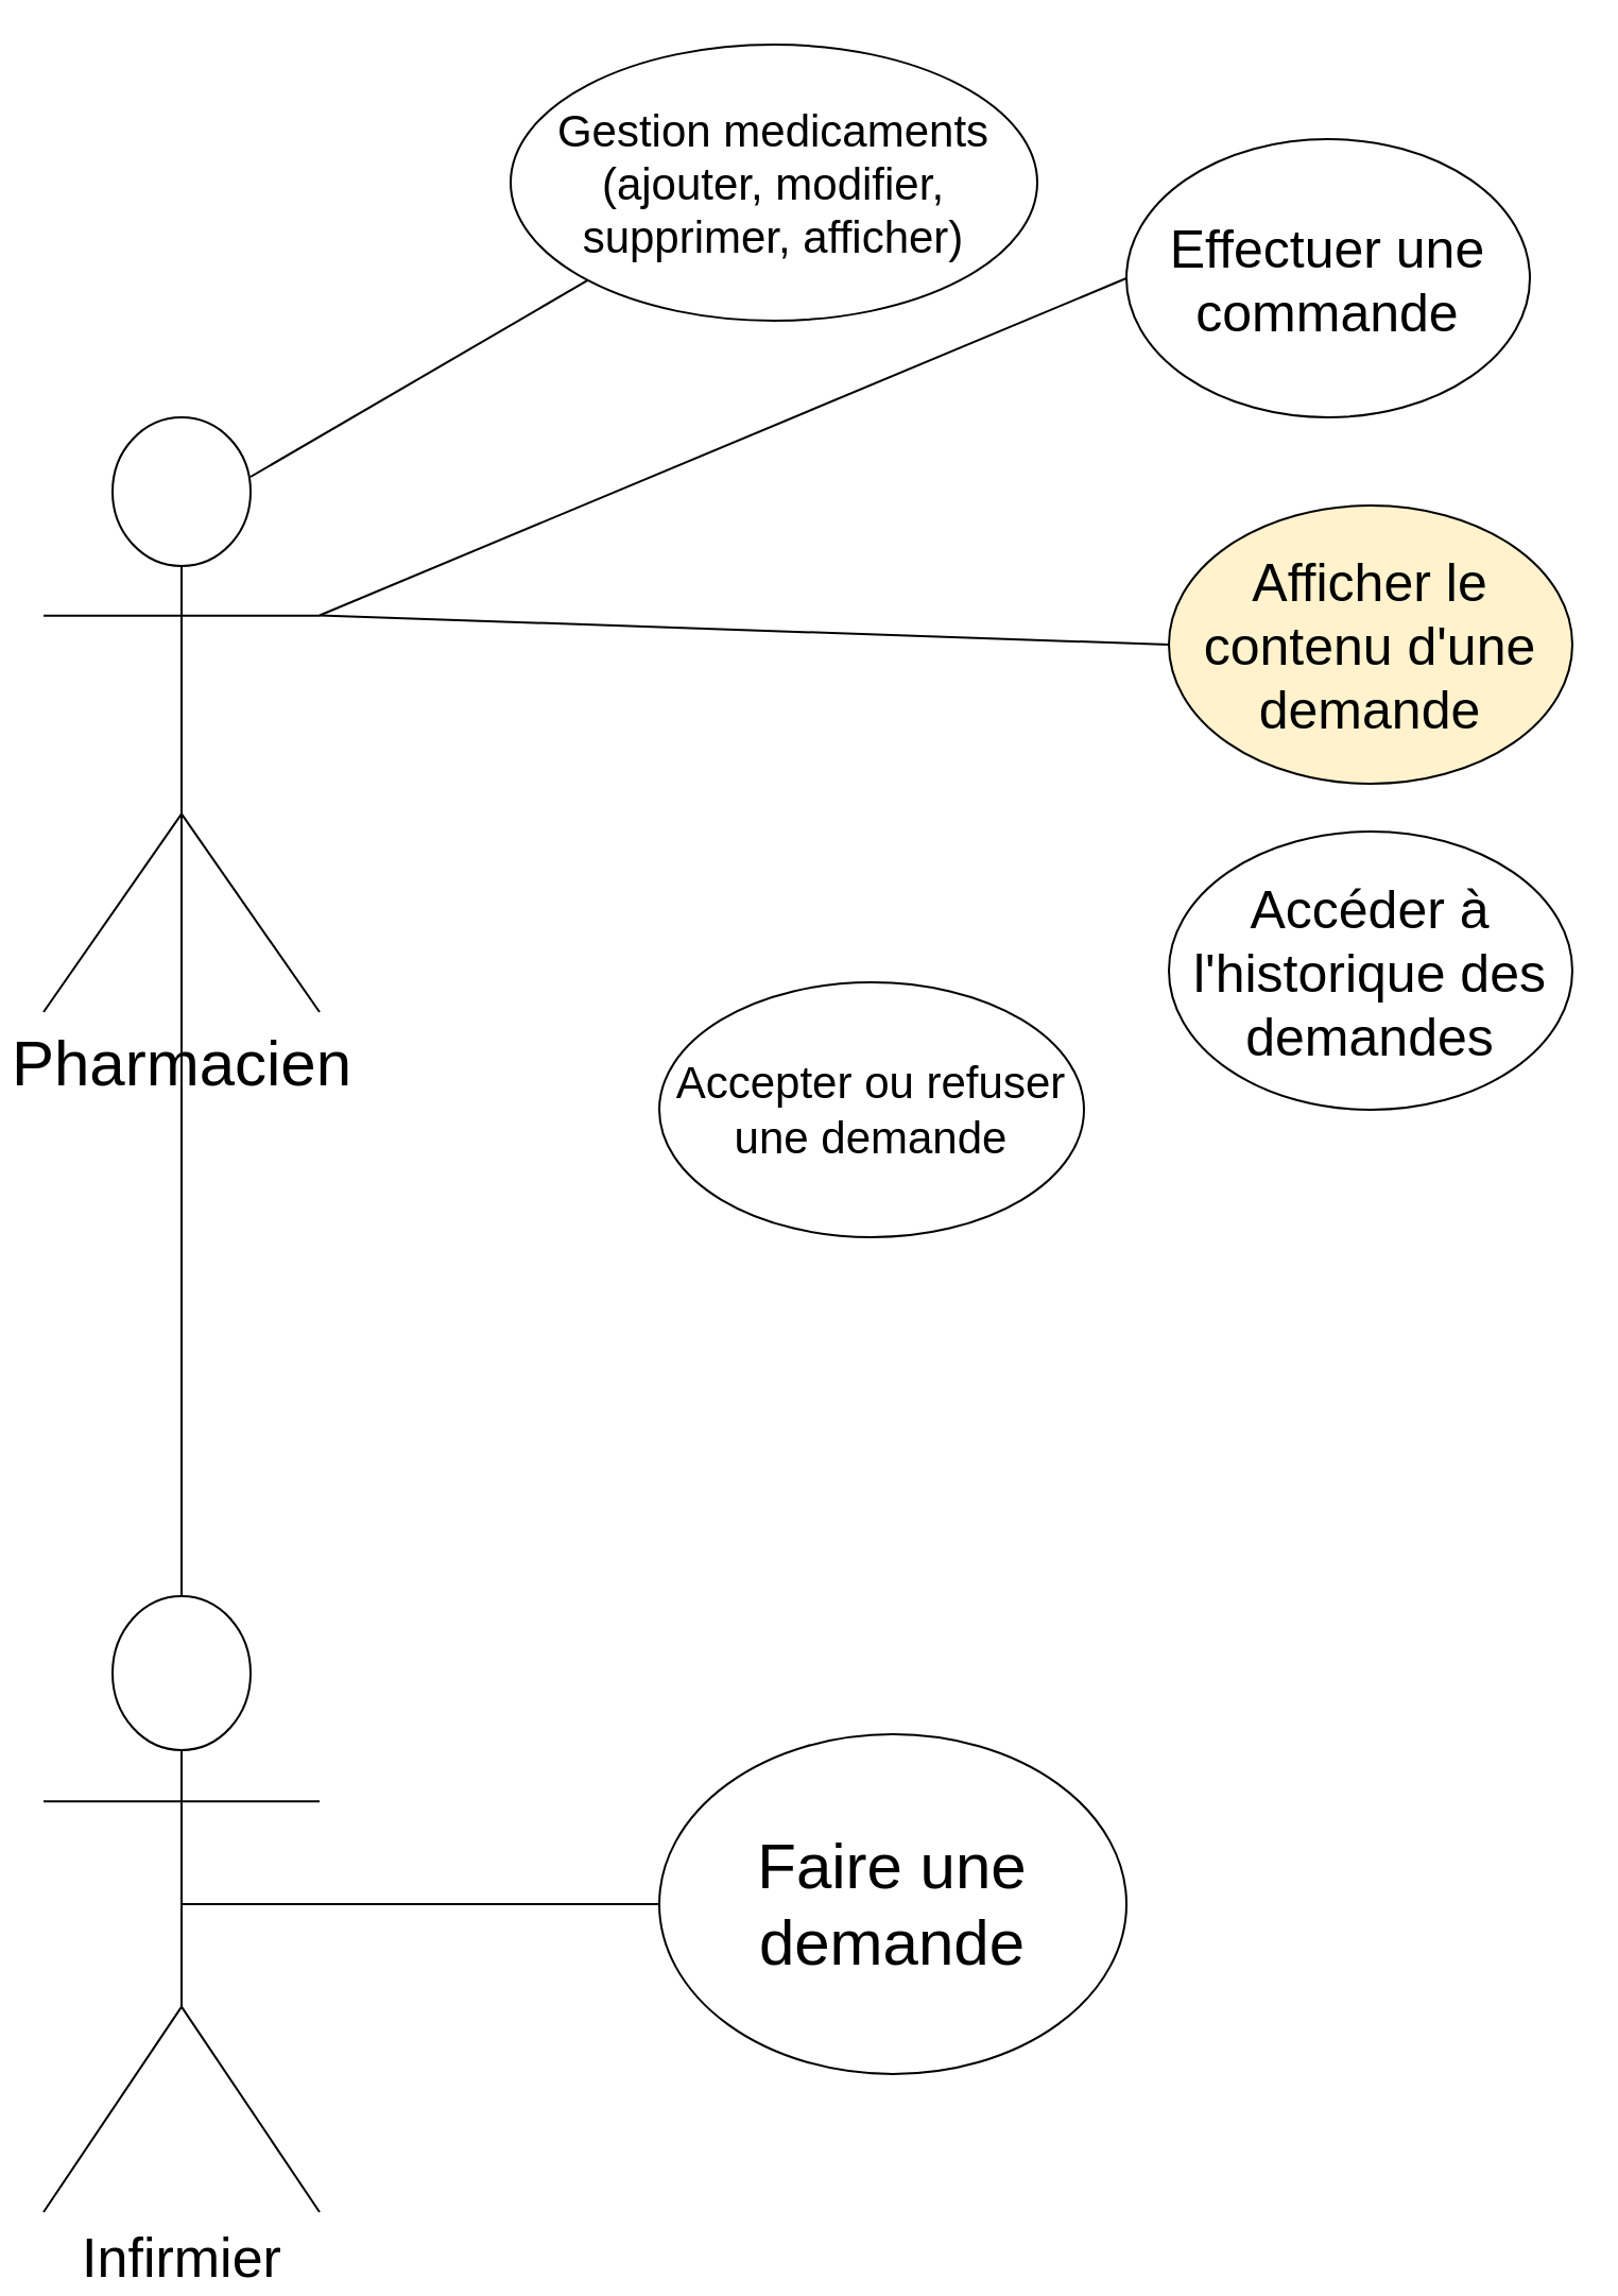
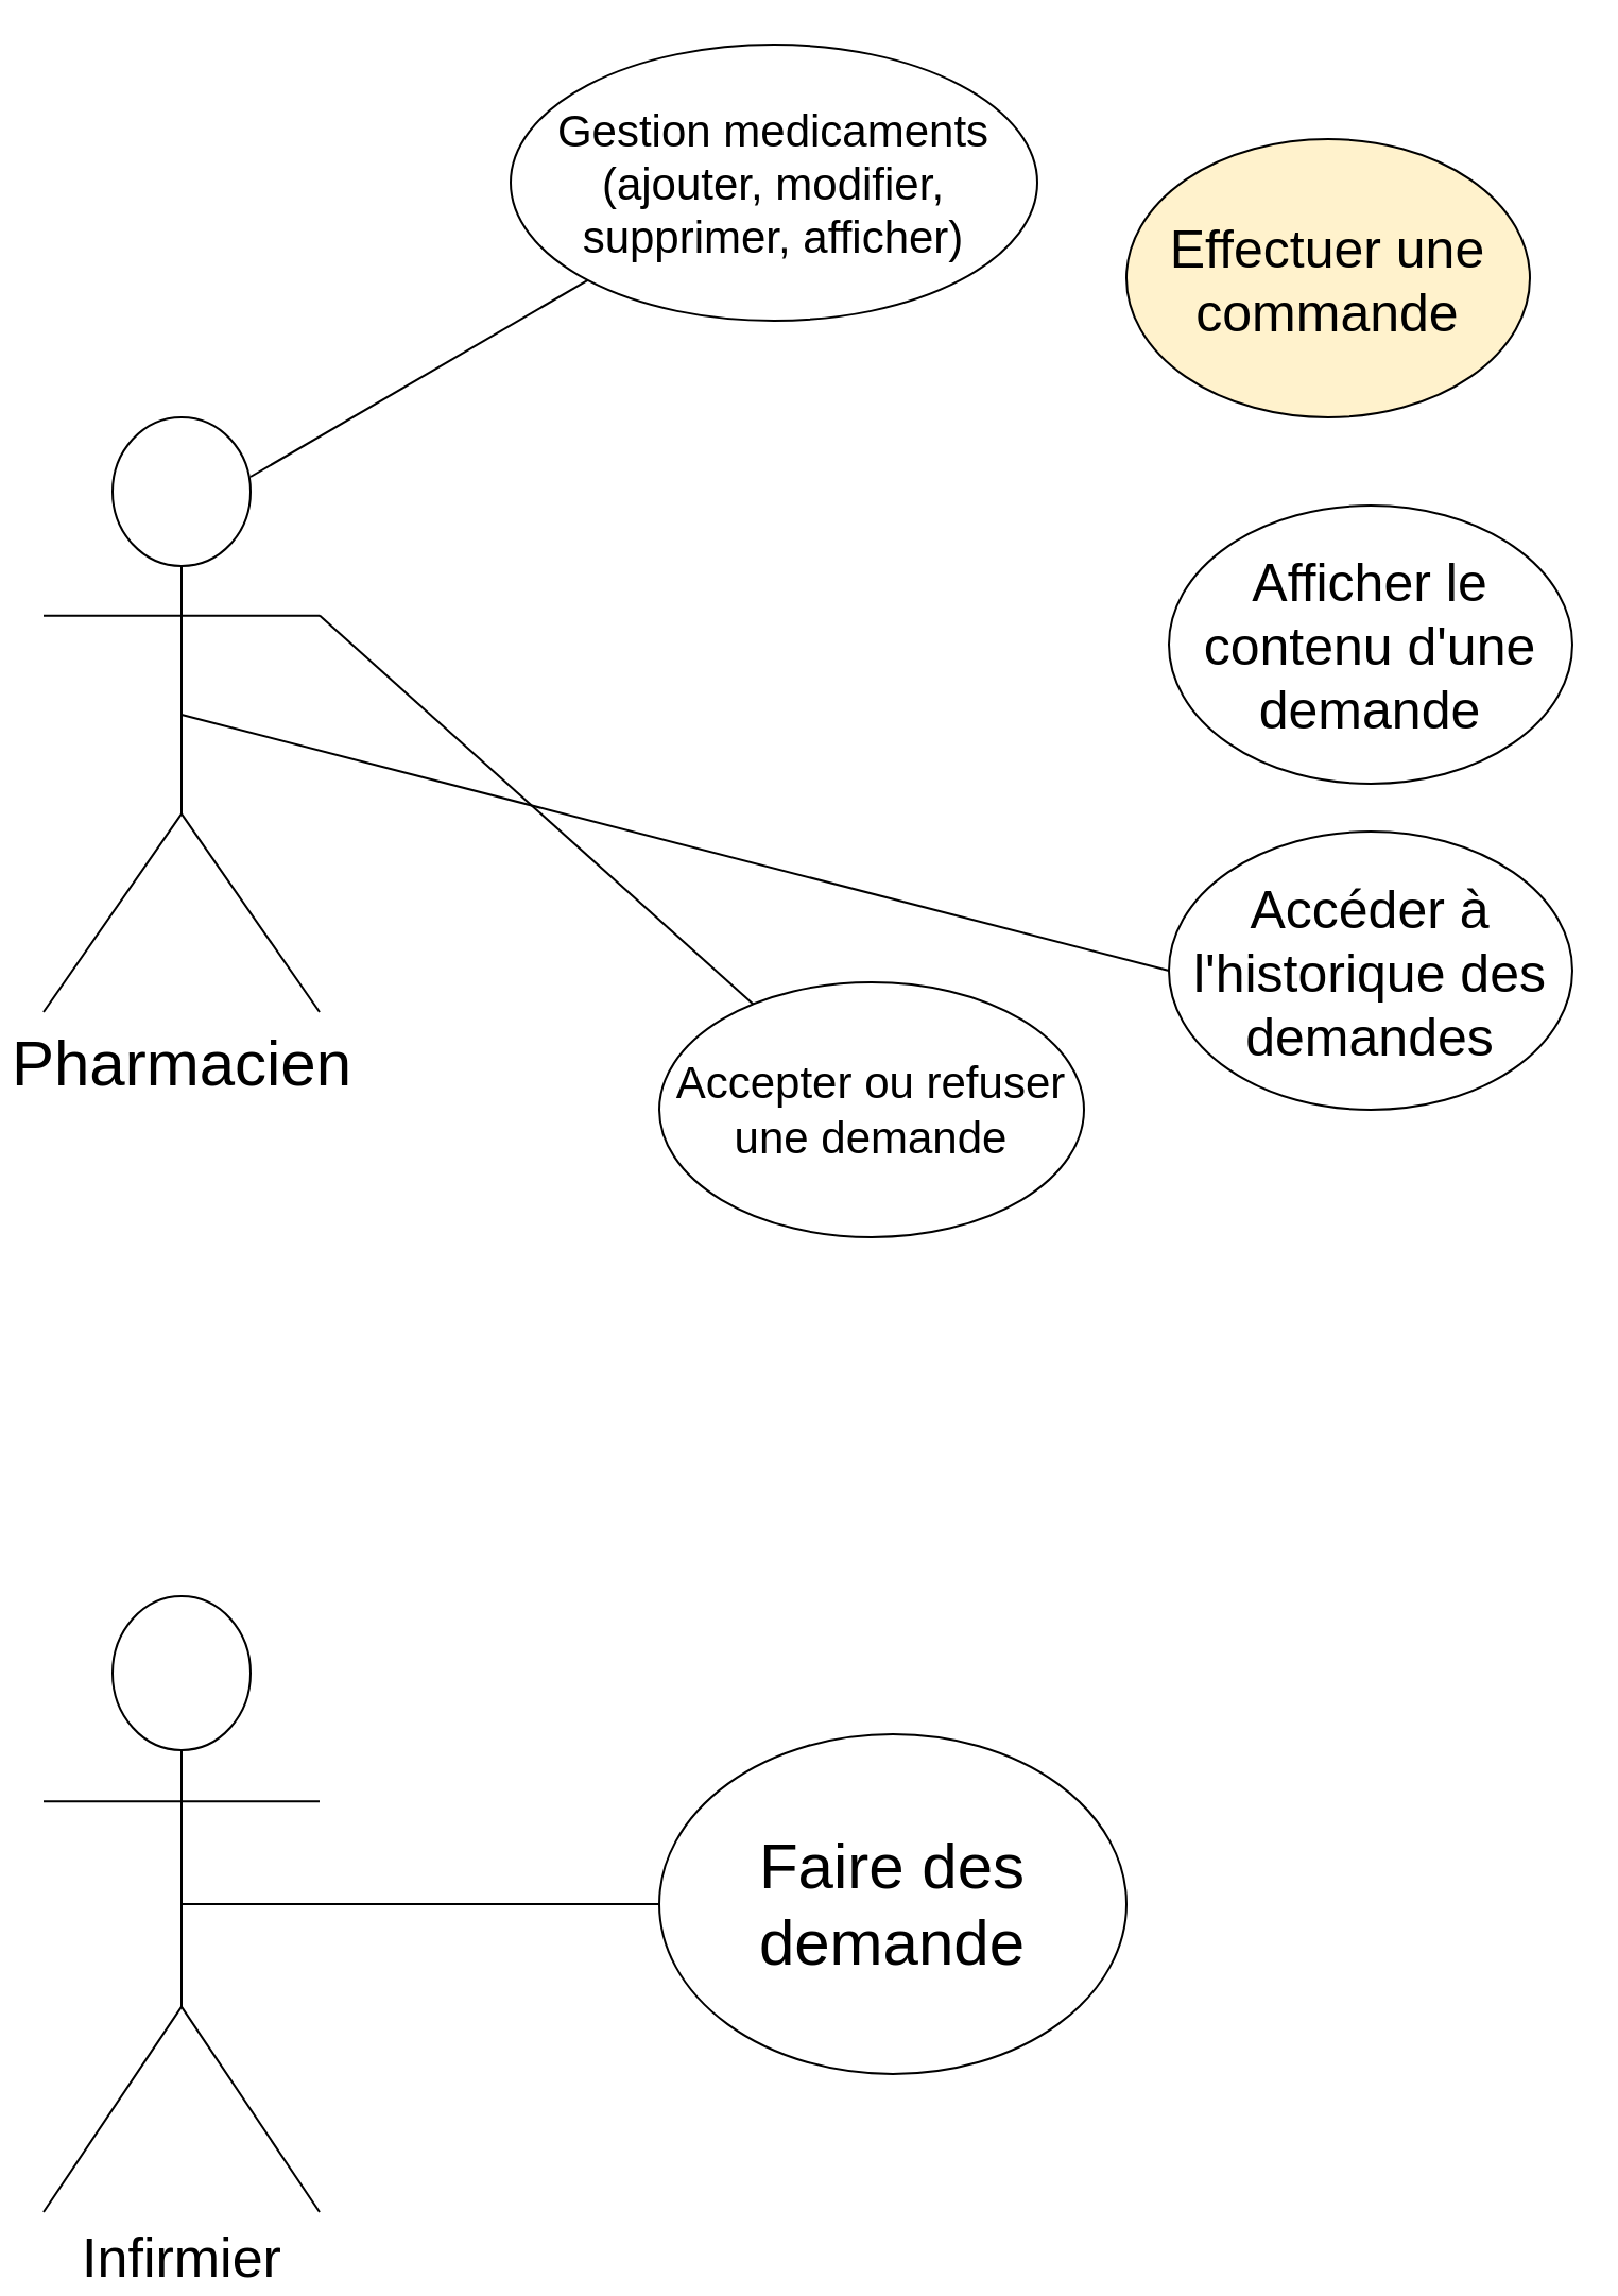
  <mxCell id="0" />
  <mxCell id="1" parent="0" />
  <mxCell id="2" value="Pharmacien" style="shape=umlActor;verticalLabelPosition=bottom;labelBackgroundColor=#ffffff;verticalAlign=top;html=1;outlineConnect=0;fontSize=30;" vertex="1" parent="1"><mxGeometry x="20" y="196" width="130" height="280" as="geometry" /></mxCell>
  <mxCell id="3" value="Infirmier" style="shape=umlActor;verticalLabelPosition=bottom;labelBackgroundColor=#ffffff;verticalAlign=top;html=1;outlineConnect=0;fontSize=26;" vertex="1" parent="1"><mxGeometry x="20" y="751" width="130" height="290" as="geometry" /></mxCell>
  <mxCell id="4" value="Gestion medicaments (ajouter, modifier, supprimer, afficher)" style="ellipse;whiteSpace=wrap;html=1;fontSize=21;" vertex="1" parent="1"><mxGeometry x="240" y="20.5" width="248" height="130" as="geometry" /></mxCell>
  <mxCell id="5" value="Accepter ou refuser une demande" style="ellipse;whiteSpace=wrap;html=1;fontSize=21;" vertex="1" parent="1"><mxGeometry x="310" y="462" width="200" height="120" as="geometry" /></mxCell>
- <mxCell id="6" value="Effectuer une commande" style="ellipse;whiteSpace=wrap;html=1;fontSize=25;" vertex="1" parent="1"><mxGeometry x="530" y="65" width="190" height="131" as="geometry" /></mxCell>
- <mxCell id="7" value="Faire une demande" style="ellipse;whiteSpace=wrap;html=1;fontSize=30;" vertex="1" parent="1"><mxGeometry x="310" y="816" width="220" height="160" as="geometry" /></mxCell>
+ <mxCell id="6" value="Effectuer une commande" style="ellipse;whiteSpace=wrap;html=1;fontSize=25;fillColor=#fff2cc;" vertex="1" parent="1"><mxGeometry x="530" y="65" width="190" height="131" as="geometry" /></mxCell>
+ <mxCell id="7" value="Faire des demande" style="ellipse;whiteSpace=wrap;html=1;fontSize=30;" vertex="1" parent="1"><mxGeometry x="310" y="816" width="220" height="160" as="geometry" /></mxCell>
  <mxCell id="8" value="" style="endArrow=none;html=1;fontSize=30;entryX=0;entryY=0.5;entryDx=0;entryDy=0;exitX=0.5;exitY=0.5;exitDx=0;exitDy=0;exitPerimeter=0;" edge="1" parent="1" source="3" target="7"><mxGeometry width="50" height="50" relative="1" as="geometry"><mxPoint x="0" y="1151" as="sourcePoint" /><mxPoint x="50" y="1101" as="targetPoint" /></mxGeometry></mxCell>
- <mxCell id="9" value="" style="endArrow=none;html=1;fontSize=30;entryX=0;entryY=0.5;entryDx=0;entryDy=0;exitX=1;exitY=0.333;exitDx=0;exitDy=0;exitPerimeter=0;" edge="1" parent="1" source="2" target="6"><mxGeometry width="50" height="50" relative="1" as="geometry"><mxPoint x="498" y="566" as="sourcePoint" /><mxPoint x="540" y="521" as="targetPoint" /></mxGeometry></mxCell>
  <mxCell id="10" value="" style="endArrow=none;html=1;fontSize=30;entryX=0;entryY=1;entryDx=0;entryDy=0;exitX=0.75;exitY=0.1;exitDx=0;exitDy=0;exitPerimeter=0;" edge="1" parent="1" source="2" target="4"><mxGeometry width="50" height="50" relative="1" as="geometry"><mxPoint x="150" y="151.167" as="sourcePoint" /><mxPoint x="200" y="101.167" as="targetPoint" /></mxGeometry></mxCell>
- <mxCell id="11" value="Afficher le contenu d'une demande" style="ellipse;whiteSpace=wrap;html=1;fontSize=25;fillColor=#fff2cc;" vertex="1" parent="1"><mxGeometry x="550" y="237.5" width="190" height="131" as="geometry" /></mxCell>
- <mxCell id="12" value="" style="endArrow=none;html=1;fontSize=30;entryX=0;entryY=0.5;entryDx=0;entryDy=0;exitX=1;exitY=0.333;exitDx=0;exitDy=0;exitPerimeter=0;" edge="1" parent="1" source="2" target="11"><mxGeometry width="50" height="50" relative="1" as="geometry"><mxPoint x="160.333" y="299" as="sourcePoint" /><mxPoint x="600.333" y="115.667" as="targetPoint" /></mxGeometry></mxCell>
+ <mxCell id="11" value="Afficher le contenu d'une demande" style="ellipse;whiteSpace=wrap;html=1;fontSize=25;" vertex="1" parent="1"><mxGeometry x="550" y="237.5" width="190" height="131" as="geometry" /></mxCell>
+ <mxCell id="12" value="" style="endArrow=none;html=1;fontSize=30;exitX=1;exitY=0.333;exitDx=0;exitDy=0;exitPerimeter=0;" edge="1" parent="1" source="2" target="5"><mxGeometry width="50" height="50" relative="1" as="geometry"><mxPoint x="160.333" y="299" as="sourcePoint" /><mxPoint x="600.333" y="115.667" as="targetPoint" /></mxGeometry></mxCell>
  <mxCell id="13" value="Accéder à l'historique des demandes" style="ellipse;whiteSpace=wrap;html=1;fontSize=25;" vertex="1" parent="1"><mxGeometry x="550" y="391" width="190" height="131" as="geometry" /></mxCell>
- <mxCell id="14" value="" style="endArrow=none;html=1;fontSize=30;exitX=0.5;exitY=0.5;exitDx=0;exitDy=0;exitPerimeter=0;" edge="1" parent="1" source="2" target="3"><mxGeometry width="50" height="50" relative="1" as="geometry"><mxPoint x="127" y="234" as="sourcePoint" /><mxPoint x="182" y="162.333" as="targetPoint" /></mxGeometry></mxCell>
+ <mxCell id="14" value="" style="endArrow=none;html=1;fontSize=30;entryX=0;entryY=0.5;entryDx=0;entryDy=0;exitX=0.5;exitY=0.5;exitDx=0;exitDy=0;exitPerimeter=0;" edge="1" parent="1" source="2" target="13"><mxGeometry width="50" height="50" relative="1" as="geometry"><mxPoint x="127" y="234" as="sourcePoint" /><mxPoint x="182" y="162.333" as="targetPoint" /></mxGeometry></mxCell>
